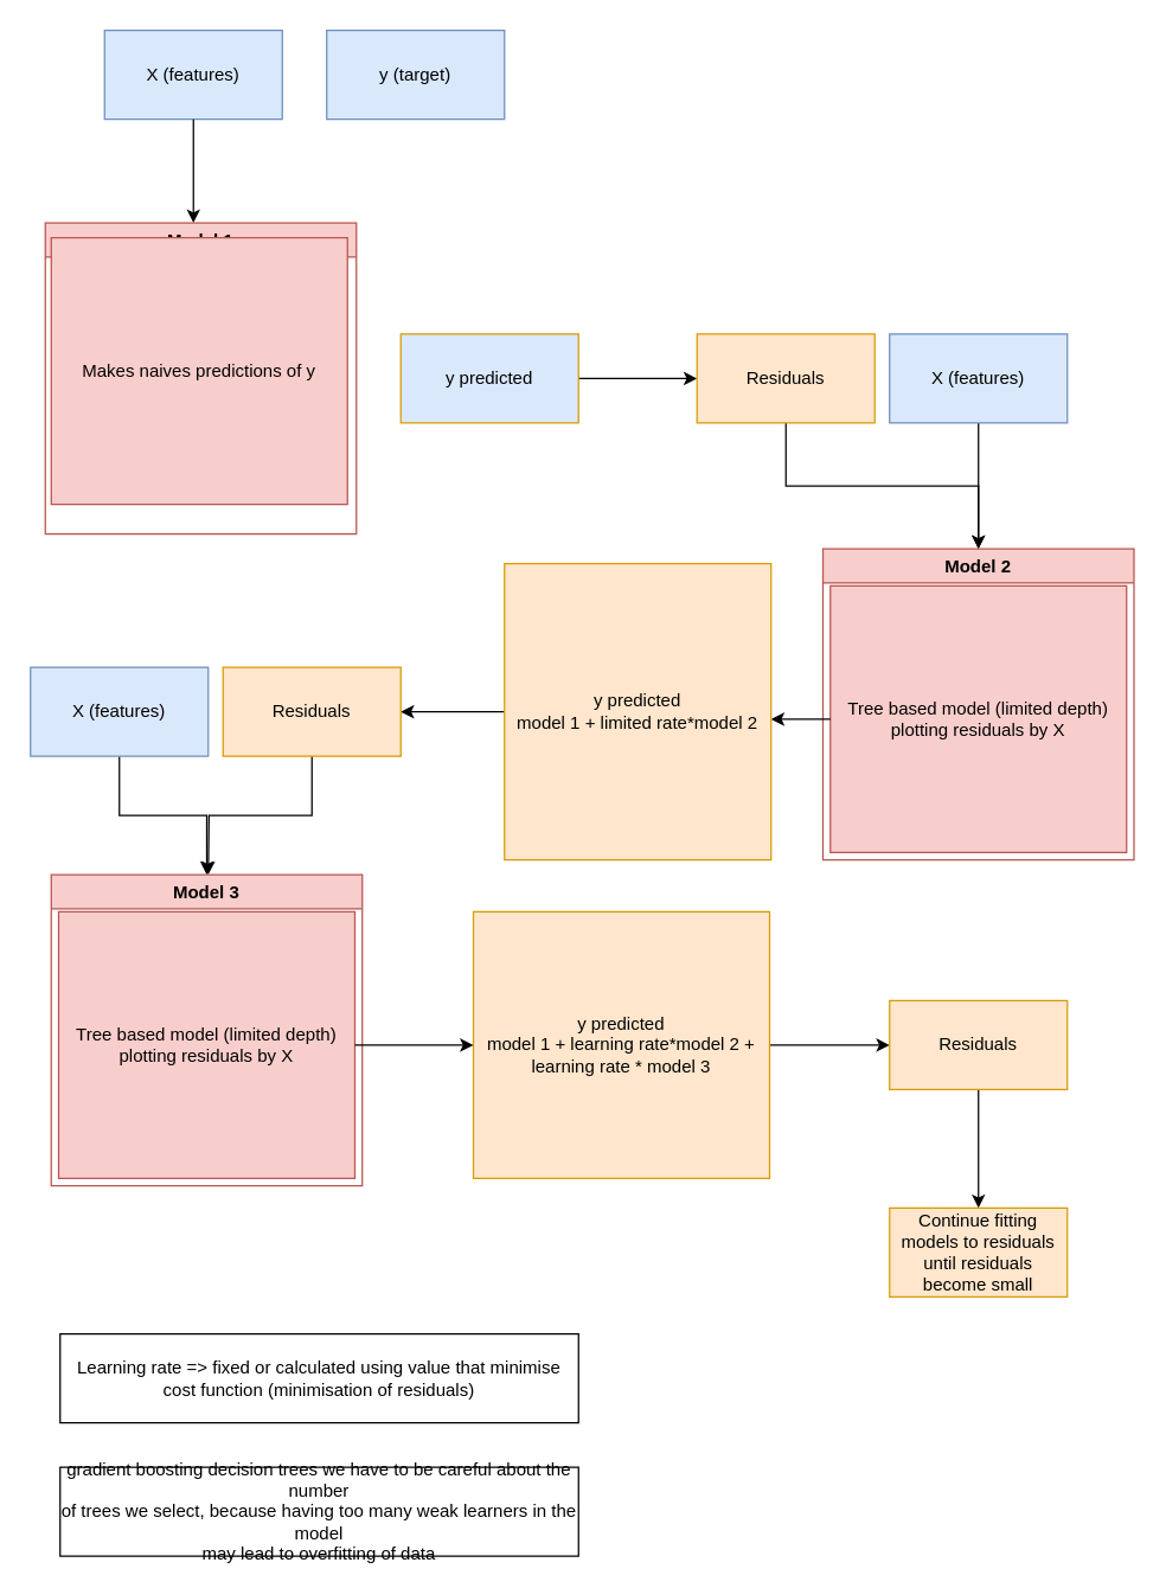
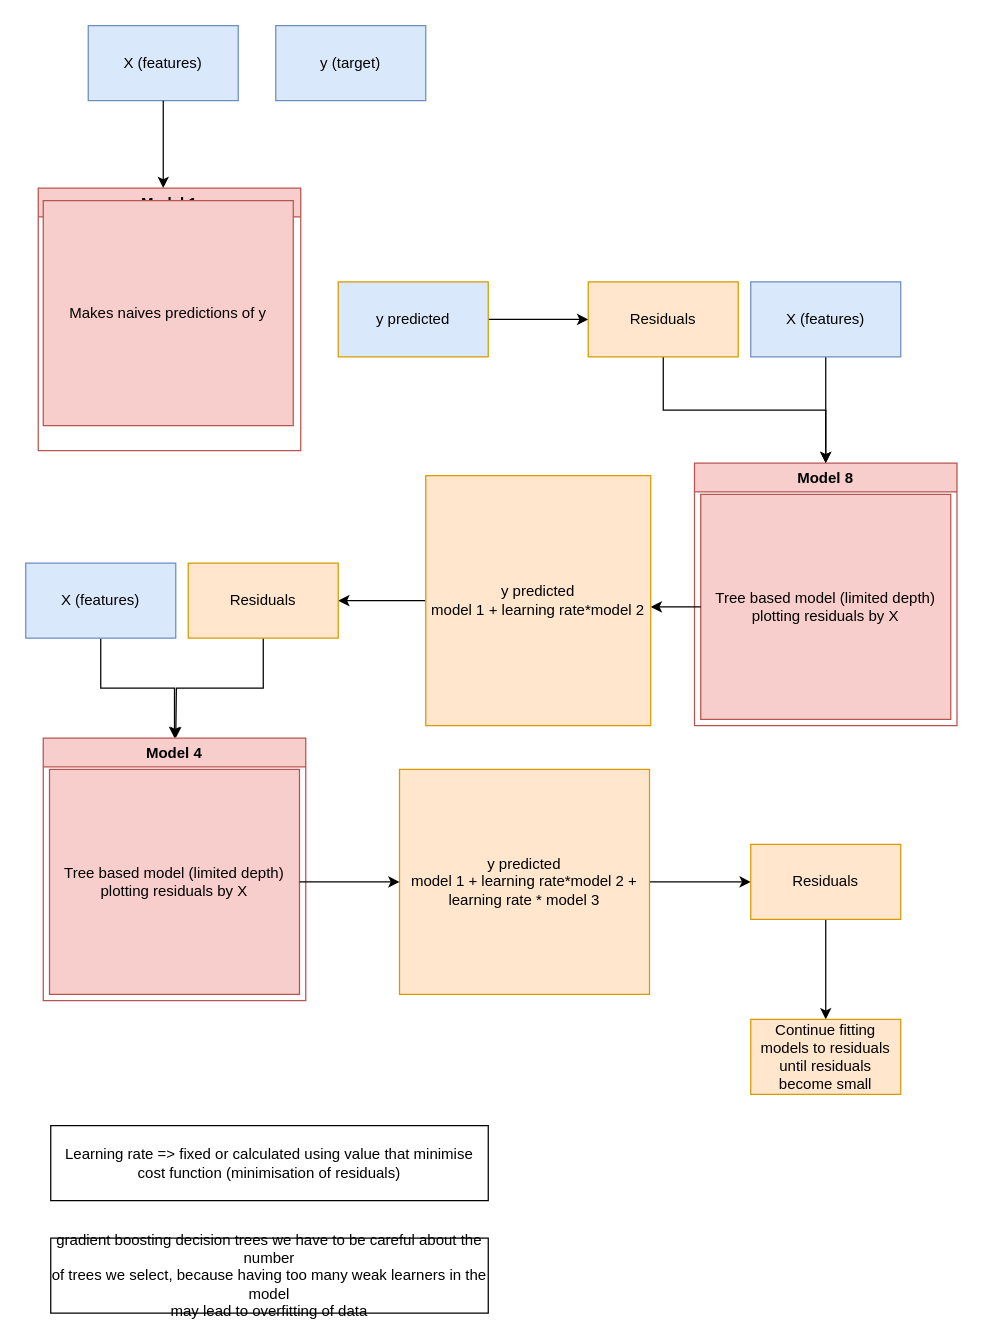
  <mxCell id="0" />
  <mxCell id="1" parent="0" />
  <mxCell id="2" value="X (features)" style="rounded=0;whiteSpace=wrap;html=1;fillColor=#dae8fc;strokeColor=#6c8ebf;" vertex="1" parent="1"><mxGeometry x="70" y="20" width="120" height="60" as="geometry" /></mxCell>
  <mxCell id="3" value="&lt;div&gt;y (target)&lt;br&gt;&lt;/div&gt;" style="rounded=0;whiteSpace=wrap;html=1;fillColor=#dae8fc;strokeColor=#6c8ebf;" vertex="1" parent="1"><mxGeometry x="220" y="20" width="120" height="60" as="geometry" /></mxCell>
  <mxCell id="4" value="" style="endArrow=classic;html=1;rounded=0;exitX=0.5;exitY=1;exitDx=0;exitDy=0;" edge="1" parent="1" source="2"><mxGeometry width="50" height="50" relative="1" as="geometry"><mxPoint x="360" y="340" as="sourcePoint" /><mxPoint x="130" y="150" as="targetPoint" /></mxGeometry></mxCell>
  <mxCell id="5" value="Model 1" style="swimlane;fillColor=#f8cecc;strokeColor=#b85450;" vertex="1" parent="1"><mxGeometry x="30" y="150" width="210" height="210" as="geometry" /></mxCell>
  <mxCell id="6" value="&lt;div&gt;Makes naives predictions of y&lt;/div&gt;" style="rounded=0;whiteSpace=wrap;html=1;fillColor=#f8cecc;strokeColor=#b85450;" vertex="1" parent="5"><mxGeometry x="4" y="10" width="200" height="180" as="geometry" /></mxCell>
  <mxCell id="7" value="" style="edgeStyle=orthogonalEdgeStyle;rounded=0;orthogonalLoop=1;jettySize=auto;html=1;" edge="1" parent="1" source="8" target="10"><mxGeometry relative="1" as="geometry" /></mxCell>
  <mxCell id="8" value="y predicted" style="rounded=0;whiteSpace=wrap;html=1;fillColor=#dae8fc;strokeColor=#d79b00;" vertex="1" parent="1"><mxGeometry x="270" y="225" width="120" height="60" as="geometry" /></mxCell>
  <mxCell id="9" style="edgeStyle=orthogonalEdgeStyle;rounded=0;orthogonalLoop=1;jettySize=auto;html=1;exitX=0.5;exitY=1;exitDx=0;exitDy=0;entryX=0.5;entryY=0;entryDx=0;entryDy=0;" edge="1" parent="1" source="10" target="11"><mxGeometry relative="1" as="geometry"><mxPoint x="530" y="370" as="targetPoint" /></mxGeometry></mxCell>
  <mxCell id="10" value="Residuals" style="rounded=0;whiteSpace=wrap;html=1;fillColor=#ffe6cc;strokeColor=#d79b00;" vertex="1" parent="1"><mxGeometry x="470" y="225" width="120" height="60" as="geometry" /></mxCell>
- <mxCell id="11" value="Model 2" style="swimlane;fillColor=#f8cecc;strokeColor=#b85450;" vertex="1" parent="1"><mxGeometry x="555" y="370" width="210" height="210" as="geometry" /></mxCell>
+ <mxCell id="11" value="Model 8" style="swimlane;fillColor=#f8cecc;strokeColor=#b85450;" vertex="1" parent="1"><mxGeometry x="555" y="370" width="210" height="210" as="geometry" /></mxCell>
  <mxCell id="12" value="&lt;div&gt;Tree based model (limited depth)&lt;br&gt;&lt;/div&gt;&lt;div&gt;plotting residuals by X&lt;br&gt;&lt;/div&gt;" style="rounded=0;whiteSpace=wrap;html=1;fillColor=#f8cecc;strokeColor=#b85450;" vertex="1" parent="11"><mxGeometry x="5" y="25" width="200" height="180" as="geometry" /></mxCell>
  <mxCell id="13" style="edgeStyle=orthogonalEdgeStyle;rounded=0;orthogonalLoop=1;jettySize=auto;html=1;exitX=0.5;exitY=1;exitDx=0;exitDy=0;" edge="1" parent="1" source="14" target="11"><mxGeometry relative="1" as="geometry" /></mxCell>
  <mxCell id="14" value="X (features)" style="rounded=0;whiteSpace=wrap;html=1;fillColor=#dae8fc;strokeColor=#6c8ebf;" vertex="1" parent="1"><mxGeometry x="600" y="225" width="120" height="60" as="geometry" /></mxCell>
  <mxCell id="15" value="" style="edgeStyle=orthogonalEdgeStyle;rounded=0;orthogonalLoop=1;jettySize=auto;html=1;" edge="1" parent="1" source="12"><mxGeometry relative="1" as="geometry"><mxPoint x="520" y="485" as="targetPoint" /></mxGeometry></mxCell>
  <mxCell id="16" value="" style="edgeStyle=orthogonalEdgeStyle;rounded=0;orthogonalLoop=1;jettySize=auto;html=1;" edge="1" parent="1" source="17" target="19"><mxGeometry relative="1" as="geometry" /></mxCell>
- <mxCell id="17" value="&lt;div&gt;y predicted&lt;/div&gt;&lt;div&gt;model 1 + limited rate*model 2&lt;br&gt;&lt;/div&gt;" style="rounded=0;whiteSpace=wrap;html=1;fillColor=#ffe6cc;strokeColor=#d79b00;" vertex="1" parent="1"><mxGeometry x="340" y="380" width="180" height="200" as="geometry" /></mxCell>
+ <mxCell id="17" value="&lt;div&gt;y predicted&lt;/div&gt;&lt;div&gt;model 1 + learning rate*model 2&lt;br&gt;&lt;/div&gt;" style="rounded=0;whiteSpace=wrap;html=1;fillColor=#ffe6cc;strokeColor=#d79b00;" vertex="1" parent="1"><mxGeometry x="340" y="380" width="180" height="200" as="geometry" /></mxCell>
  <mxCell id="18" style="edgeStyle=orthogonalEdgeStyle;rounded=0;orthogonalLoop=1;jettySize=auto;html=1;exitX=0.5;exitY=1;exitDx=0;exitDy=0;" edge="1" parent="1" source="19"><mxGeometry relative="1" as="geometry"><mxPoint x="140" y="590" as="targetPoint" /></mxGeometry></mxCell>
  <mxCell id="19" value="Residuals" style="whiteSpace=wrap;html=1;fillColor=#ffe6cc;strokeColor=#d79b00;rounded=0;" vertex="1" parent="1"><mxGeometry x="150" y="450" width="120" height="60" as="geometry" /></mxCell>
  <mxCell id="20" style="edgeStyle=orthogonalEdgeStyle;rounded=0;orthogonalLoop=1;jettySize=auto;html=1;exitX=0.5;exitY=1;exitDx=0;exitDy=0;entryX=0.5;entryY=0;entryDx=0;entryDy=0;" edge="1" parent="1" source="21" target="22"><mxGeometry relative="1" as="geometry" /></mxCell>
  <mxCell id="21" value="X (features)" style="rounded=0;whiteSpace=wrap;html=1;fillColor=#dae8fc;strokeColor=#6c8ebf;" vertex="1" parent="1"><mxGeometry y="450" width="120" height="60" as="geometry" x="20" /></mxCell>
- <mxCell id="22" value="Model 3" style="swimlane;fillColor=#f8cecc;strokeColor=#b85450;" vertex="1" parent="1"><mxGeometry x="34" y="590" width="210" height="210" as="geometry" /></mxCell>
+ <mxCell id="22" value="Model 4" style="swimlane;fillColor=#f8cecc;strokeColor=#b85450;" vertex="1" parent="1"><mxGeometry x="34" y="590" width="210" height="210" as="geometry" /></mxCell>
  <mxCell id="23" value="&lt;div&gt;Tree based model (limited depth)&lt;br&gt;&lt;/div&gt;&lt;div&gt;plotting residuals by X&lt;br&gt;&lt;/div&gt;" style="rounded=0;whiteSpace=wrap;html=1;fillColor=#f8cecc;strokeColor=#b85450;" vertex="1" parent="22"><mxGeometry x="5" y="25" width="200" height="180" as="geometry" /></mxCell>
  <mxCell id="24" value="" style="edgeStyle=orthogonalEdgeStyle;rounded=0;orthogonalLoop=1;jettySize=auto;html=1;entryX=0;entryY=0.5;entryDx=0;entryDy=0;" edge="1" parent="1" source="25" target="28"><mxGeometry relative="1" as="geometry"><mxPoint x="599" y="705" as="targetPoint" /></mxGeometry></mxCell>
  <mxCell id="25" value="&lt;div&gt;y predicted&lt;/div&gt;model 1 + learning rate*model 2 + learning rate * model 3" style="rounded=0;whiteSpace=wrap;html=1;fillColor=#ffe6cc;strokeColor=#d79b00;" vertex="1" parent="1"><mxGeometry x="319" y="615" width="200" height="180" as="geometry" /></mxCell>
  <mxCell id="26" value="" style="edgeStyle=orthogonalEdgeStyle;rounded=0;orthogonalLoop=1;jettySize=auto;html=1;" edge="1" parent="1" source="23" target="25"><mxGeometry relative="1" as="geometry" /></mxCell>
  <mxCell id="27" value="" style="edgeStyle=orthogonalEdgeStyle;rounded=0;orthogonalLoop=1;jettySize=auto;html=1;" edge="1" parent="1" source="28" target="29"><mxGeometry relative="1" as="geometry" /></mxCell>
  <mxCell id="28" value="Residuals" style="whiteSpace=wrap;html=1;fillColor=#ffe6cc;strokeColor=#d79b00;rounded=0;" vertex="1" parent="1"><mxGeometry x="600" y="675" width="120" height="60" as="geometry" /></mxCell>
  <mxCell id="29" value="Continue fitting models to residuals until residuals become small" style="whiteSpace=wrap;html=1;fillColor=#ffe6cc;strokeColor=#d79b00;rounded=0;" vertex="1" parent="1"><mxGeometry x="600" y="815" width="120" height="60" as="geometry" /></mxCell>
  <mxCell id="30" value="Learning rate =&amp;gt; fixed or calculated using value that minimise cost function (minimisation of residuals) " style="rounded=0;whiteSpace=wrap;html=1;" vertex="1" parent="1"><mxGeometry x="40" y="900" width="350" height="60" as="geometry" /></mxCell>
  <mxCell id="31" value="gradient boosting decision trees we have to be careful about the number &lt;br/&gt;of trees we select, because having too many weak learners in the model &lt;br/&gt;may lead to overfitting of data" style="rounded=0;whiteSpace=wrap;html=1;" vertex="1" parent="1"><mxGeometry x="40" y="990" width="350" height="60" as="geometry" /></mxCell>
